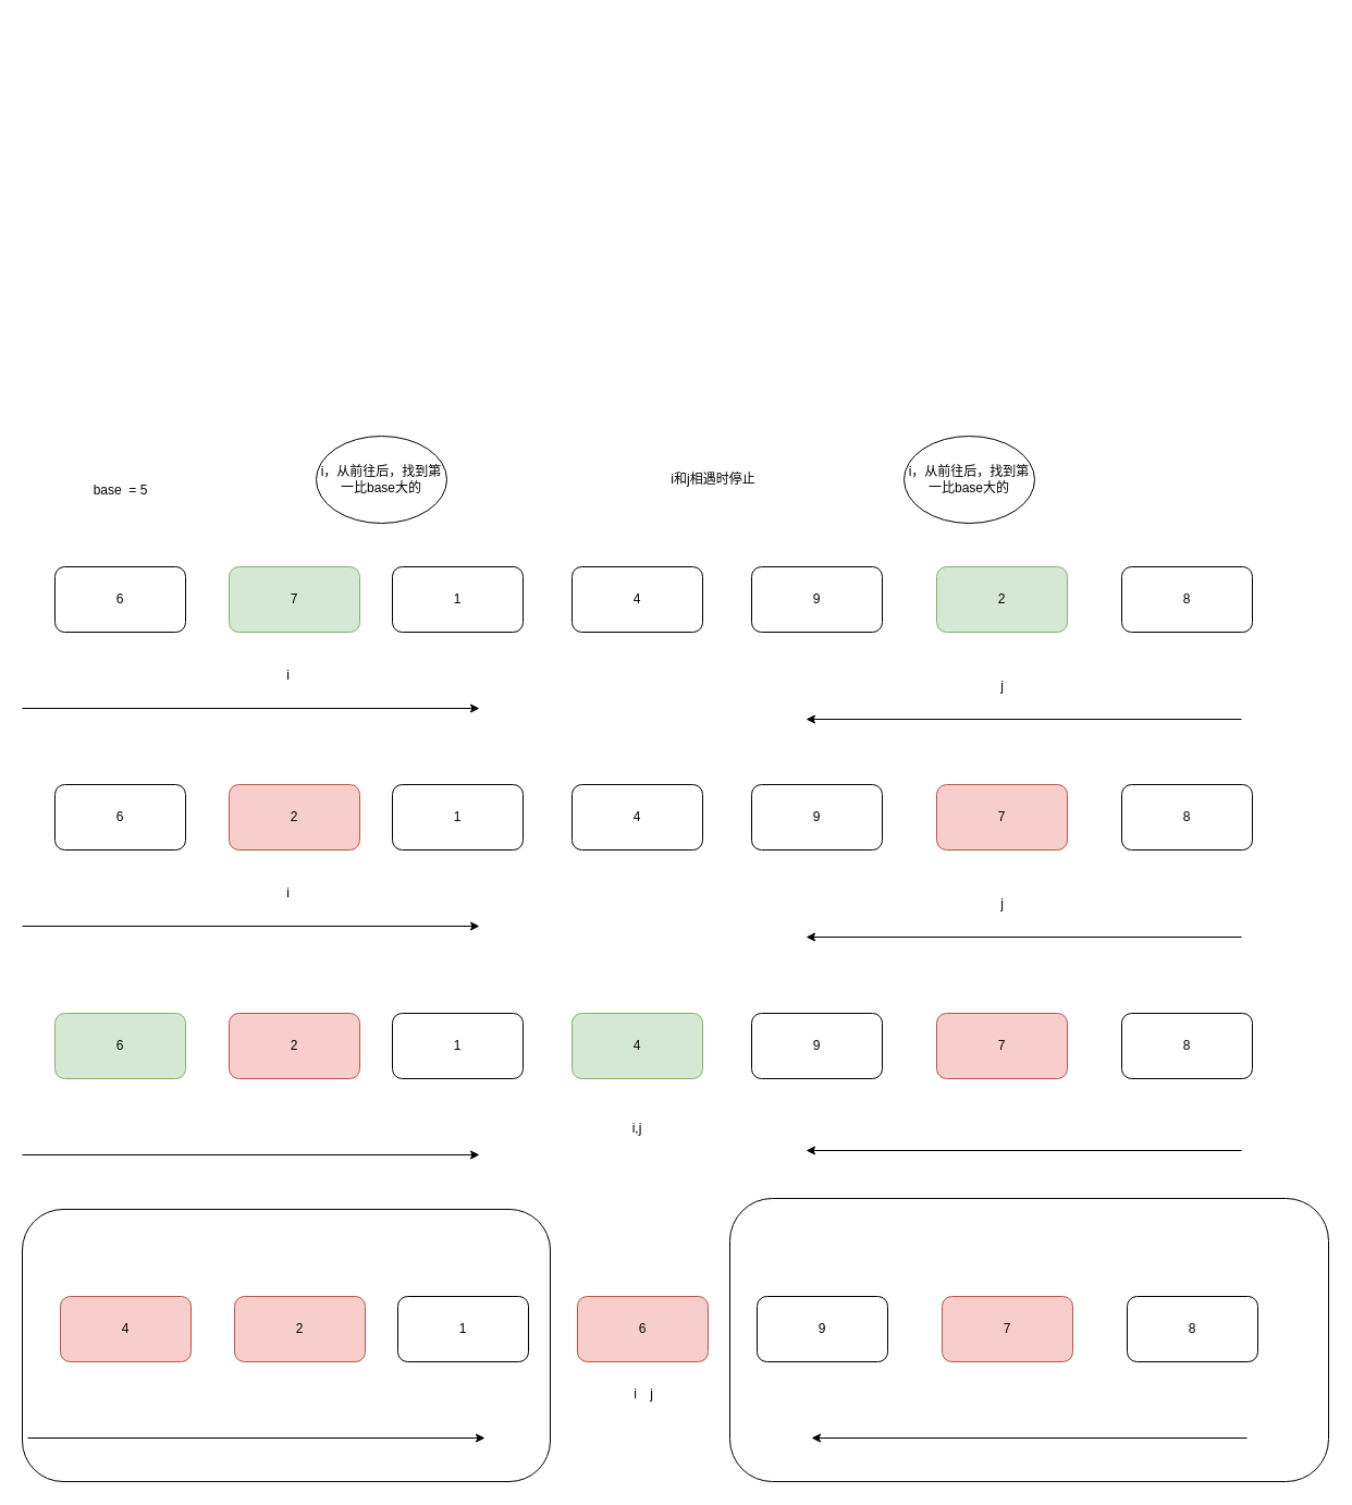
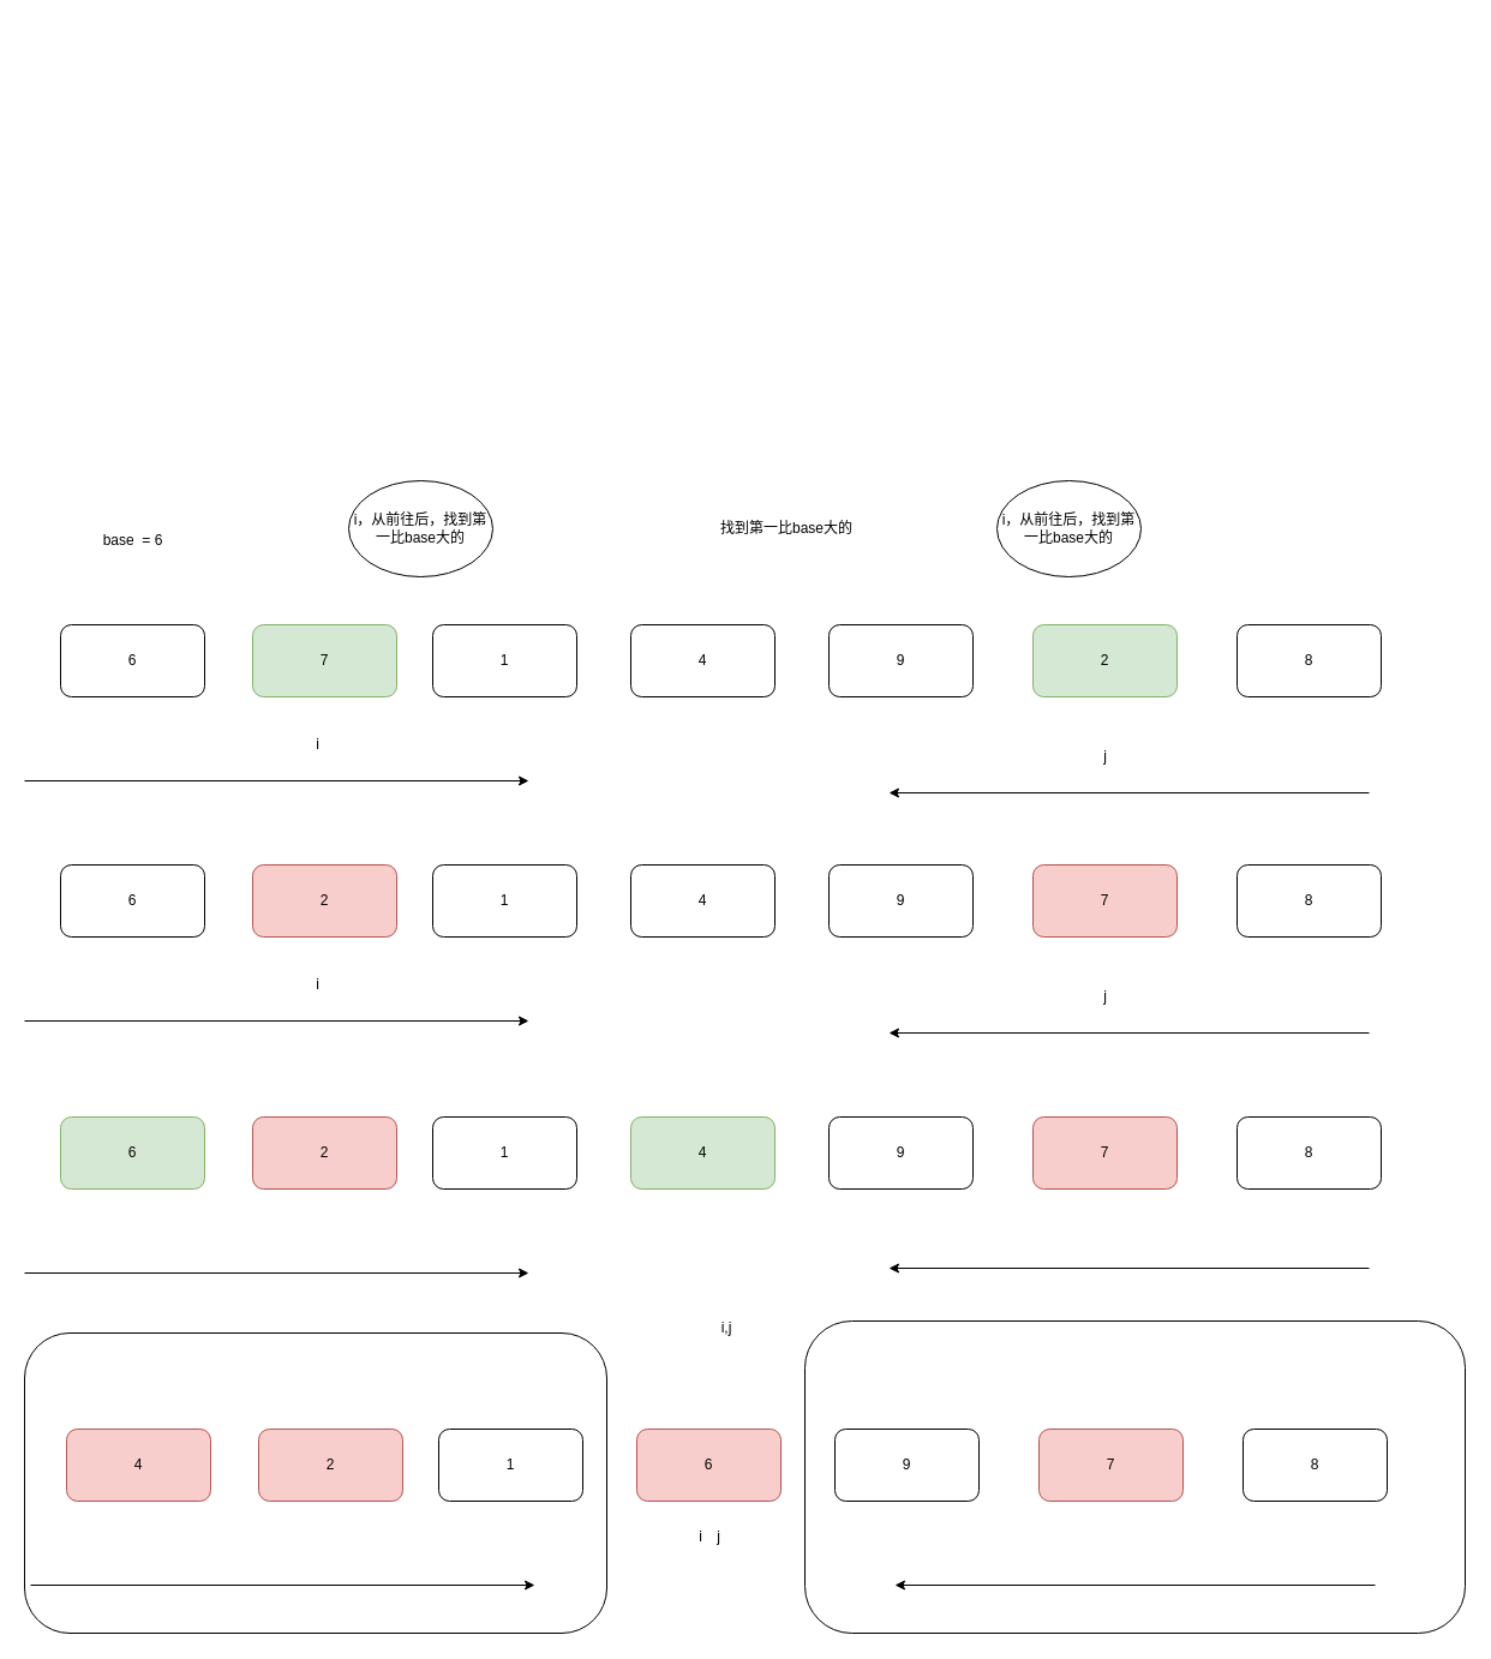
  <mxCell id="0" />
  <mxCell id="1" parent="0" />
  <mxCell id="2" value="&lt;h1&gt;&lt;br&gt;&lt;/h1&gt;" style="text;html=1;strokeColor=none;fillColor=none;spacing=5;spacingTop=-20;whiteSpace=wrap;overflow=hidden;rounded=0;" parent="1" vertex="1"><mxGeometry x="180" y="20" width="190" height="120" as="geometry" /></mxCell>
  <mxCell id="3" value="6" style="rounded=1;whiteSpace=wrap;html=1;" parent="1" vertex="1"><mxGeometry x="50" y="520" width="120" height="60" as="geometry" /></mxCell>
  <mxCell id="4" value="7" style="rounded=1;whiteSpace=wrap;html=1;fillColor=#d5e8d4;strokeColor=#82b366;" parent="1" vertex="1"><mxGeometry x="210" y="520" width="120" height="60" as="geometry" /></mxCell>
  <mxCell id="5" value="1" style="rounded=1;whiteSpace=wrap;html=1;" parent="1" vertex="1"><mxGeometry x="360" y="520" width="120" height="60" as="geometry" /></mxCell>
  <mxCell id="6" value="4" style="rounded=1;whiteSpace=wrap;html=1;" parent="1" vertex="1"><mxGeometry x="525" y="520" width="120" height="60" as="geometry" /></mxCell>
  <mxCell id="7" value="9" style="rounded=1;whiteSpace=wrap;html=1;" parent="1" vertex="1"><mxGeometry x="690" y="520" width="120" height="60" as="geometry" /></mxCell>
  <mxCell id="8" value="2" style="rounded=1;whiteSpace=wrap;html=1;fillColor=#d5e8d4;strokeColor=#82b366;" parent="1" vertex="1"><mxGeometry x="860" y="520" width="120" height="60" as="geometry" /></mxCell>
  <mxCell id="9" value="8" style="rounded=1;whiteSpace=wrap;html=1;" parent="1" vertex="1"><mxGeometry x="1030" y="520" width="120" height="60" as="geometry" /></mxCell>
- <mxCell id="10" value="base&amp;nbsp; = 5" style="text;html=1;align=center;verticalAlign=middle;resizable=0;points=[];autosize=1;strokeColor=none;" parent="1" vertex="1"><mxGeometry x="75" y="440" width="70" height="20" as="geometry" /></mxCell>
+ <mxCell id="10" value="base&amp;nbsp; = 6" style="text;html=1;align=center;verticalAlign=middle;resizable=0;points=[];autosize=1;strokeColor=none;" parent="1" vertex="1"><mxGeometry x="75" y="440" width="70" height="20" as="geometry" /></mxCell>
  <mxCell id="11" value="j" style="text;html=1;align=center;verticalAlign=middle;resizable=0;points=[];autosize=1;strokeColor=none;" parent="1" vertex="1"><mxGeometry x="910" y="620" width="20" height="20" as="geometry" /></mxCell>
  <mxCell id="12" value="i" style="text;html=1;align=center;verticalAlign=middle;resizable=0;points=[];autosize=1;strokeColor=none;" parent="1" vertex="1"><mxGeometry x="254" y="610" width="20" height="20" as="geometry" /></mxCell>
  <mxCell id="13" value="" style="endArrow=classic;html=1;" parent="1" edge="1"><mxGeometry width="50" height="50" relative="1" as="geometry"><mxPoint x="1140" y="660" as="sourcePoint" /><mxPoint x="740" y="660" as="targetPoint" /></mxGeometry></mxCell>
  <mxCell id="14" value="" style="endArrow=classic;html=1;" parent="1" edge="1"><mxGeometry width="50" height="50" relative="1" as="geometry"><mxPoint x="20" y="650" as="sourcePoint" /><mxPoint x="440" y="650" as="targetPoint" /></mxGeometry></mxCell>
  <mxCell id="15" value="i，从前往后，找到第一比base大的" style="ellipse;whiteSpace=wrap;html=1;" parent="1" vertex="1"><mxGeometry x="290" y="400" width="120" height="80" as="geometry" /></mxCell>
  <mxCell id="16" value="i，从前往后，找到第一比base大的" style="ellipse;whiteSpace=wrap;html=1;" parent="1" vertex="1"><mxGeometry x="830" y="400" width="120" height="80" as="geometry" /></mxCell>
  <mxCell id="17" value="6" style="rounded=1;whiteSpace=wrap;html=1;" parent="1" vertex="1"><mxGeometry x="50" y="720" width="120" height="60" as="geometry" /></mxCell>
  <mxCell id="18" value="2" style="rounded=1;whiteSpace=wrap;html=1;fillColor=#f8cecc;strokeColor=#b85450;" parent="1" vertex="1"><mxGeometry x="210" y="720" width="120" height="60" as="geometry" /></mxCell>
  <mxCell id="19" value="1" style="rounded=1;whiteSpace=wrap;html=1;" parent="1" vertex="1"><mxGeometry x="360" y="720" width="120" height="60" as="geometry" /></mxCell>
  <mxCell id="20" value="4" style="rounded=1;whiteSpace=wrap;html=1;" parent="1" vertex="1"><mxGeometry x="525" y="720" width="120" height="60" as="geometry" /></mxCell>
  <mxCell id="21" value="9" style="rounded=1;whiteSpace=wrap;html=1;" parent="1" vertex="1"><mxGeometry x="690" y="720" width="120" height="60" as="geometry" /></mxCell>
  <mxCell id="22" value="7" style="rounded=1;whiteSpace=wrap;html=1;fillColor=#f8cecc;strokeColor=#b85450;" parent="1" vertex="1"><mxGeometry x="860" y="720" width="120" height="60" as="geometry" /></mxCell>
  <mxCell id="23" value="8" style="rounded=1;whiteSpace=wrap;html=1;" parent="1" vertex="1"><mxGeometry x="1030" y="720" width="120" height="60" as="geometry" /></mxCell>
  <mxCell id="24" value="j" style="text;html=1;align=center;verticalAlign=middle;resizable=0;points=[];autosize=1;strokeColor=none;" parent="1" vertex="1"><mxGeometry x="910" y="820" width="20" height="20" as="geometry" /></mxCell>
  <mxCell id="25" value="i" style="text;html=1;align=center;verticalAlign=middle;resizable=0;points=[];autosize=1;strokeColor=none;" parent="1" vertex="1"><mxGeometry x="254" y="810" width="20" height="20" as="geometry" /></mxCell>
  <mxCell id="26" value="" style="endArrow=classic;html=1;" parent="1" edge="1"><mxGeometry width="50" height="50" relative="1" as="geometry"><mxPoint x="1140" y="860" as="sourcePoint" /><mxPoint x="740" y="860" as="targetPoint" /></mxGeometry></mxCell>
  <mxCell id="27" value="" style="endArrow=classic;html=1;" parent="1" edge="1"><mxGeometry width="50" height="50" relative="1" as="geometry"><mxPoint x="20" y="850" as="sourcePoint" /><mxPoint x="440" y="850" as="targetPoint" /></mxGeometry></mxCell>
  <mxCell id="28" value="6" style="rounded=1;whiteSpace=wrap;html=1;fillColor=#d5e8d4;strokeColor=#82b366;" parent="1" vertex="1"><mxGeometry x="50" y="930" width="120" height="60" as="geometry" /></mxCell>
  <mxCell id="29" value="2" style="rounded=1;whiteSpace=wrap;html=1;fillColor=#f8cecc;strokeColor=#b85450;" parent="1" vertex="1"><mxGeometry x="210" y="930" width="120" height="60" as="geometry" /></mxCell>
  <mxCell id="30" value="1" style="rounded=1;whiteSpace=wrap;html=1;" parent="1" vertex="1"><mxGeometry x="360" y="930" width="120" height="60" as="geometry" /></mxCell>
  <mxCell id="31" value="4" style="rounded=1;whiteSpace=wrap;html=1;fillColor=#d5e8d4;strokeColor=#82b366;" parent="1" vertex="1"><mxGeometry x="525" y="930" width="120" height="60" as="geometry" /></mxCell>
  <mxCell id="32" value="9" style="rounded=1;whiteSpace=wrap;html=1;" parent="1" vertex="1"><mxGeometry x="690" y="930" width="120" height="60" as="geometry" /></mxCell>
  <mxCell id="33" value="7" style="rounded=1;whiteSpace=wrap;html=1;fillColor=#f8cecc;strokeColor=#b85450;" parent="1" vertex="1"><mxGeometry x="860" y="930" width="120" height="60" as="geometry" /></mxCell>
  <mxCell id="34" value="8" style="rounded=1;whiteSpace=wrap;html=1;" parent="1" vertex="1"><mxGeometry x="1030" y="930" width="120" height="60" as="geometry" /></mxCell>
  <mxCell id="35" value="j" style="text;html=1;align=center;verticalAlign=middle;resizable=0;points=[];autosize=1;strokeColor=none;" parent="1" vertex="1"><mxGeometry x="587.5" y="1270" width="20" height="20" as="geometry" /></mxCell>
  <mxCell id="36" value="i" style="text;html=1;align=center;verticalAlign=middle;resizable=0;points=[];autosize=1;strokeColor=none;" parent="1" vertex="1"><mxGeometry x="572.5" y="1270" width="20" height="20" as="geometry" /></mxCell>
  <mxCell id="37" value="" style="endArrow=classic;html=1;" parent="1" edge="1"><mxGeometry width="50" height="50" relative="1" as="geometry"><mxPoint x="1140" y="1056" as="sourcePoint" /><mxPoint x="740" y="1056" as="targetPoint" /></mxGeometry></mxCell>
  <mxCell id="38" value="" style="endArrow=classic;html=1;" parent="1" edge="1"><mxGeometry width="50" height="50" relative="1" as="geometry"><mxPoint x="20" y="1060" as="sourcePoint" /><mxPoint x="440" y="1060" as="targetPoint" /></mxGeometry></mxCell>
- <mxCell id="39" value="i和j相遇时停止" style="text;html=1;strokeColor=none;fillColor=none;align=center;verticalAlign=middle;whiteSpace=wrap;rounded=0;" parent="1" vertex="1"><mxGeometry x="585" y="430" width="140" height="20" as="geometry" /></mxCell>
+ <mxCell id="39" value="找到第一比base大的" style="text;html=1;strokeColor=none;fillColor=none;align=center;verticalAlign=middle;whiteSpace=wrap;rounded=0;" parent="1" vertex="1"><mxGeometry x="585" y="430" width="140" height="20" as="geometry" /></mxCell>
  <mxCell id="40" value="4" style="rounded=1;whiteSpace=wrap;html=1;fillColor=#f8cecc;strokeColor=#b85450;" parent="1" vertex="1"><mxGeometry x="55" y="1190" width="120" height="60" as="geometry" /></mxCell>
  <mxCell id="41" value="2" style="rounded=1;whiteSpace=wrap;html=1;fillColor=#f8cecc;strokeColor=#b85450;" parent="1" vertex="1"><mxGeometry x="215" y="1190" width="120" height="60" as="geometry" /></mxCell>
  <mxCell id="42" value="1" style="rounded=1;whiteSpace=wrap;html=1;" parent="1" vertex="1"><mxGeometry x="365" y="1190" width="120" height="60" as="geometry" /></mxCell>
  <mxCell id="43" value="6" style="rounded=1;whiteSpace=wrap;html=1;fillColor=#f8cecc;strokeColor=#b85450;" parent="1" vertex="1"><mxGeometry x="530" y="1190" width="120" height="60" as="geometry" /></mxCell>
  <mxCell id="44" value="9" style="rounded=1;whiteSpace=wrap;html=1;" parent="1" vertex="1"><mxGeometry x="695" y="1190" width="120" height="60" as="geometry" /></mxCell>
  <mxCell id="45" value="7" style="rounded=1;whiteSpace=wrap;html=1;fillColor=#f8cecc;strokeColor=#b85450;" parent="1" vertex="1"><mxGeometry x="865" y="1190" width="120" height="60" as="geometry" /></mxCell>
  <mxCell id="46" value="8" style="rounded=1;whiteSpace=wrap;html=1;" parent="1" vertex="1"><mxGeometry x="1035" y="1190" width="120" height="60" as="geometry" /></mxCell>
  <mxCell id="47" value="" style="endArrow=classic;html=1;" parent="1" edge="1"><mxGeometry width="50" height="50" relative="1" as="geometry"><mxPoint x="1145" y="1320" as="sourcePoint" /><mxPoint x="745" y="1320" as="targetPoint" /></mxGeometry></mxCell>
  <mxCell id="48" value="" style="endArrow=classic;html=1;" parent="1" edge="1"><mxGeometry width="50" height="50" relative="1" as="geometry"><mxPoint x="25" y="1320" as="sourcePoint" /><mxPoint x="445" y="1320" as="targetPoint" /></mxGeometry></mxCell>
  <mxCell id="49" value="" style="rounded=1;whiteSpace=wrap;html=1;fillColor=none;" vertex="1" parent="1"><mxGeometry x="670" y="1100" width="550" height="260" as="geometry" /></mxCell>
  <mxCell id="50" value="" style="rounded=1;whiteSpace=wrap;html=1;fillColor=none;" vertex="1" parent="1"><mxGeometry x="20" y="1110" width="485" height="250" as="geometry" /></mxCell>
- <mxCell id="51" value="i,j" style="text;html=1;strokeColor=none;fillColor=none;align=center;verticalAlign=middle;whiteSpace=wrap;rounded=0;" vertex="1" parent="1"><mxGeometry x="565" y="1026" width="40" height="20" as="geometry" /></mxCell>
+ <mxCell id="51" value="i,j" style="text;html=1;strokeColor=none;fillColor=none;align=center;verticalAlign=middle;whiteSpace=wrap;rounded=0;" vertex="1" parent="1"><mxGeometry x="585" y="1096" width="40" height="20" as="geometry" /></mxCell>
